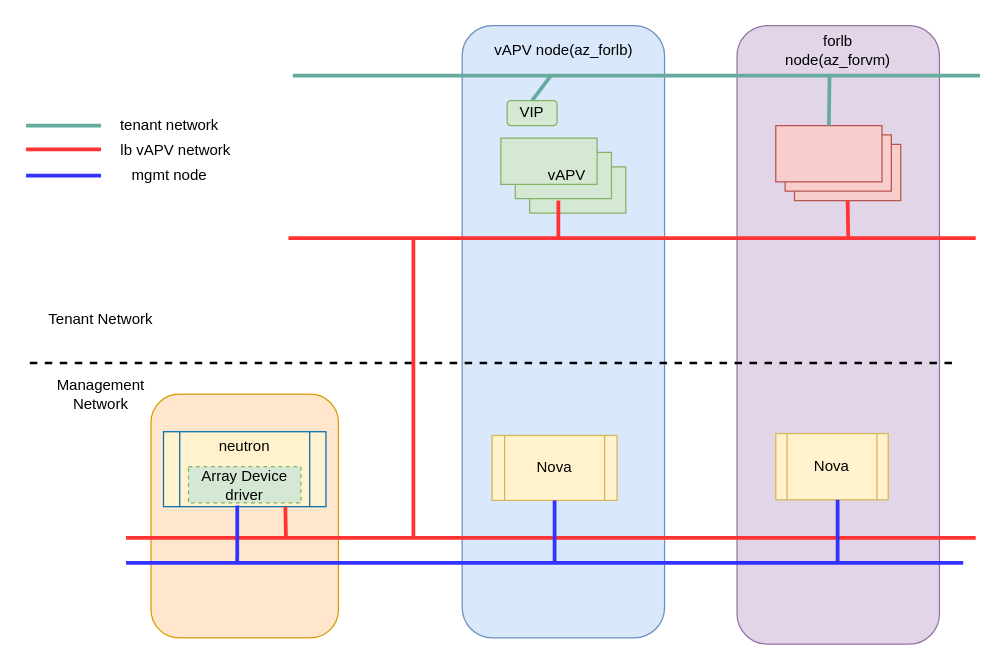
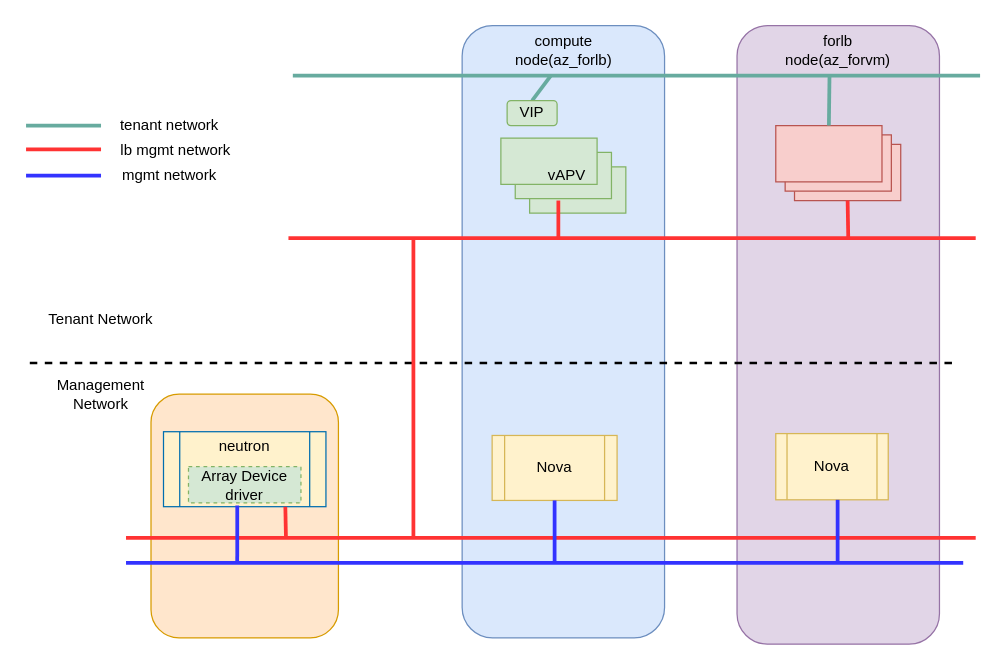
  <mxCell id="0" />
  <mxCell id="1" parent="0" />
  <mxCell id="2" value="Tenant Network" style="text;html=1;strokeColor=none;fillColor=none;align=center;verticalAlign=middle;whiteSpace=wrap;rounded=0;" parent="1" vertex="1"><mxGeometry x="30" y="240" width="100" height="30" as="geometry" /></mxCell>
  <mxCell id="3" value="Management Network" style="text;html=1;strokeColor=none;fillColor=none;align=center;verticalAlign=middle;whiteSpace=wrap;rounded=0;" parent="1" vertex="1"><mxGeometry x="30" y="300" width="100" height="30" as="geometry" /></mxCell>
  <mxCell id="4" value="" style="rounded=1;whiteSpace=wrap;html=1;fillColor=#ffe6cc;strokeColor=#d79b00;" parent="1" vertex="1"><mxGeometry x="120" y="315" width="150" height="195" as="geometry" /></mxCell>
  <mxCell id="5" value="" style="rounded=1;whiteSpace=wrap;html=1;fillColor=#e1d5e7;strokeColor=#9673a6;" parent="1" vertex="1"><mxGeometry x="589" y="20" width="162" height="495" as="geometry" /></mxCell>
  <mxCell id="6" value="" style="rounded=1;whiteSpace=wrap;html=1;fillColor=#dae8fc;strokeColor=#6c8ebf;" parent="1" vertex="1"><mxGeometry x="369" y="20" width="162" height="490" as="geometry" /></mxCell>
  <mxCell id="7" value="" style="endArrow=none;dashed=1;html=1;strokeWidth=2;" parent="1" edge="1"><mxGeometry width="50" height="50" relative="1" as="geometry"><mxPoint x="23" y="290" as="sourcePoint" /><mxPoint x="763" y="290" as="targetPoint" /></mxGeometry></mxCell>
  <mxCell id="8" value="" style="endArrow=none;html=1;fillColor=#008a00;strokeColor=#FF3333;strokeWidth=3;" edge="1" parent="1"><mxGeometry width="50" height="50" relative="1" as="geometry"><mxPoint x="100" y="430" as="sourcePoint" /><mxPoint x="780" y="430" as="targetPoint" /></mxGeometry></mxCell>
  <mxCell id="9" value="" style="endArrow=none;html=1;strokeWidth=3;fillColor=#6a00ff;strokeColor=#3333FF;" edge="1" parent="1"><mxGeometry width="50" height="50" relative="1" as="geometry"><mxPoint x="100" y="450" as="sourcePoint" /><mxPoint x="770" y="450" as="targetPoint" /></mxGeometry></mxCell>
  <mxCell id="10" value="" style="shape=process;whiteSpace=wrap;html=1;backgroundOutline=1;fillColor=#FFF2CC;strokeColor=#006EAF;fontColor=#ffffff;" vertex="1" parent="1"><mxGeometry x="130" y="345" width="130" height="60" as="geometry" /></mxCell>
  <mxCell id="11" value="neutron" style="text;html=1;strokeColor=none;fillColor=none;align=center;verticalAlign=middle;whiteSpace=wrap;rounded=0;" vertex="1" parent="1"><mxGeometry x="165" y="353" width="60" height="7" as="geometry" /></mxCell>
  <mxCell id="12" value="Array Device driver" style="rounded=0;whiteSpace=wrap;html=1;fillColor=#d5e8d4;strokeColor=#82b366;dashed=1;" vertex="1" parent="1"><mxGeometry x="150" y="373" width="90" height="29" as="geometry" /></mxCell>
  <mxCell id="13" value="" style="endArrow=none;html=1;strokeWidth=3;entryX=0.75;entryY=1;entryDx=0;entryDy=0;strokeColor=#FF3333;" edge="1" parent="1" target="10"><mxGeometry width="50" height="50" relative="1" as="geometry"><mxPoint x="228" y="430" as="sourcePoint" /><mxPoint x="70" y="460" as="targetPoint" /></mxGeometry></mxCell>
  <mxCell id="14" value="" style="endArrow=none;html=1;strokeColor=#3333FF;strokeWidth=3;entryX=0.454;entryY=0.983;entryDx=0;entryDy=0;entryPerimeter=0;" edge="1" parent="1" target="10"><mxGeometry width="50" height="50" relative="1" as="geometry"><mxPoint x="189" y="450" as="sourcePoint" /><mxPoint x="70" y="430" as="targetPoint" /></mxGeometry></mxCell>
  <mxCell id="15" value="Nova" style="shape=process;whiteSpace=wrap;html=1;backgroundOutline=1;fillColor=#fff2cc;strokeColor=#d6b656;" vertex="1" parent="1"><mxGeometry x="393" y="348" width="100" height="52" as="geometry" /></mxCell>
  <mxCell id="16" value="Nova" style="shape=process;whiteSpace=wrap;html=1;backgroundOutline=1;fillColor=#fff2cc;strokeColor=#d6b656;" vertex="1" parent="1"><mxGeometry x="620" y="346.5" width="90" height="53" as="geometry" /></mxCell>
  <mxCell id="17" value="" style="endArrow=none;html=1;strokeColor=#FF3333;strokeWidth=3;" edge="1" parent="1"><mxGeometry width="50" height="50" relative="1" as="geometry"><mxPoint x="330" y="430" as="sourcePoint" /><mxPoint x="330" y="190" as="targetPoint" /><Array as="points"><mxPoint x="330" y="345" /></Array></mxGeometry></mxCell>
  <mxCell id="18" value="" style="endArrow=none;html=1;strokeColor=#FF3333;strokeWidth=3;" edge="1" parent="1"><mxGeometry width="50" height="50" relative="1" as="geometry"><mxPoint x="230" y="190" as="sourcePoint" /><mxPoint x="780" y="190" as="targetPoint" /></mxGeometry></mxCell>
  <mxCell id="19" value="" style="endArrow=none;html=1;strokeColor=#3333FF;strokeWidth=3;entryX=0.5;entryY=1;entryDx=0;entryDy=0;" edge="1" parent="1" target="15"><mxGeometry width="50" height="50" relative="1" as="geometry"><mxPoint x="443" y="450" as="sourcePoint" /><mxPoint x="480" y="400" as="targetPoint" /></mxGeometry></mxCell>
  <mxCell id="20" value="" style="endArrow=none;html=1;strokeColor=#3333FF;strokeWidth=3;entryX=0.5;entryY=1;entryDx=0;entryDy=0;" edge="1" parent="1"><mxGeometry width="50" height="50" relative="1" as="geometry"><mxPoint x="669.5" y="449.5" as="sourcePoint" /><mxPoint x="669.5" y="399.5" as="targetPoint" /></mxGeometry></mxCell>
  <mxCell id="21" value="" style="endArrow=none;html=1;strokeColor=#67AB9F;strokeWidth=3;fillColor=#e1d5e7;" edge="1" parent="1"><mxGeometry width="50" height="50" relative="1" as="geometry"><mxPoint x="233.5" y="60" as="sourcePoint" /><mxPoint x="783.5" y="60" as="targetPoint" /></mxGeometry></mxCell>
- <mxCell id="22" value="vAPV node(az_forlb)" style="text;html=1;strokeColor=none;fillColor=none;align=center;verticalAlign=middle;whiteSpace=wrap;rounded=0;" vertex="1" parent="1"><mxGeometry x="391.5" y="30" width="117" height="20" as="geometry" /></mxCell>
+ <mxCell id="22" value="compute node(az_forlb)" style="text;html=1;strokeColor=none;fillColor=none;align=center;verticalAlign=middle;whiteSpace=wrap;rounded=0;" vertex="1" parent="1"><mxGeometry x="391.5" y="30" width="117" height="20" as="geometry" /></mxCell>
  <mxCell id="23" value="forlb node(az_forvm)" style="text;html=1;strokeColor=none;fillColor=none;align=center;verticalAlign=middle;whiteSpace=wrap;rounded=0;" vertex="1" parent="1"><mxGeometry x="620" y="25" width="100" height="30" as="geometry" /></mxCell>
  <mxCell id="24" value="" style="verticalLabelPosition=bottom;verticalAlign=top;html=1;shape=mxgraph.basic.layered_rect;dx=23;outlineConnect=0;fillColor=#d5e8d4;strokeColor=#82b366;" vertex="1" parent="1"><mxGeometry x="400" y="110" width="100" height="60" as="geometry" /></mxCell>
  <mxCell id="25" value="vAPV" style="text;html=1;strokeColor=none;fillColor=none;align=center;verticalAlign=middle;whiteSpace=wrap;rounded=0;" vertex="1" parent="1"><mxGeometry x="433" y="130" width="40" height="20" as="geometry" /></mxCell>
  <mxCell id="26" value="" style="endArrow=none;html=1;strokeColor=#67AB9F;strokeWidth=3;exitX=0.5;exitY=0;exitDx=0;exitDy=0;" edge="1" parent="1" source="37"><mxGeometry width="50" height="50" relative="1" as="geometry"><mxPoint x="440" y="80" as="sourcePoint" /><mxPoint x="440" y="60" as="targetPoint" /></mxGeometry></mxCell>
  <mxCell id="27" value="" style="endArrow=none;html=1;strokeColor=#FF3333;strokeWidth=3;" edge="1" parent="1"><mxGeometry width="50" height="50" relative="1" as="geometry"><mxPoint x="446" y="160" as="sourcePoint" /><mxPoint x="446" y="190" as="targetPoint" /></mxGeometry></mxCell>
  <mxCell id="28" value="" style="verticalLabelPosition=bottom;verticalAlign=top;html=1;shape=mxgraph.basic.layered_rect;dx=15;outlineConnect=0;fillColor=#f8cecc;strokeColor=#b85450;" vertex="1" parent="1"><mxGeometry x="620" y="100" width="100" height="60" as="geometry" /></mxCell>
  <mxCell id="29" value="" style="endArrow=none;html=1;strokeColor=#67AB9F;strokeWidth=3;exitX=0;exitY=0;exitDx=42.5;exitDy=0;exitPerimeter=0;" edge="1" parent="1" source="28"><mxGeometry width="50" height="50" relative="1" as="geometry"><mxPoint x="120" y="180" as="sourcePoint" /><mxPoint x="663" y="60" as="targetPoint" /></mxGeometry></mxCell>
  <mxCell id="30" value="" style="endArrow=none;html=1;strokeColor=#FF3333;strokeWidth=3;entryX=0;entryY=0;entryDx=57.5;entryDy=60;entryPerimeter=0;" edge="1" parent="1" target="28"><mxGeometry width="50" height="50" relative="1" as="geometry"><mxPoint x="678" y="190" as="sourcePoint" /><mxPoint x="160" y="130" as="targetPoint" /></mxGeometry></mxCell>
  <mxCell id="31" value="" style="endArrow=none;html=1;strokeColor=#67AB9F;strokeWidth=3;" edge="1" parent="1"><mxGeometry width="50" height="50" relative="1" as="geometry"><mxPoint x="20" y="100" as="sourcePoint" /><mxPoint x="80" y="100" as="targetPoint" /></mxGeometry></mxCell>
  <mxCell id="32" value="" style="endArrow=none;html=1;strokeColor=#FF3333;strokeWidth=3;" edge="1" parent="1"><mxGeometry width="50" height="50" relative="1" as="geometry"><mxPoint x="20" y="119" as="sourcePoint" /><mxPoint x="80" y="119" as="targetPoint" /></mxGeometry></mxCell>
  <mxCell id="33" value="" style="endArrow=none;html=1;strokeColor=#3333FF;strokeWidth=3;" edge="1" parent="1"><mxGeometry width="50" height="50" relative="1" as="geometry"><mxPoint x="20" y="140" as="sourcePoint" /><mxPoint x="80" y="140" as="targetPoint" /></mxGeometry></mxCell>
  <mxCell id="34" value="tenant network" style="text;html=1;strokeColor=none;fillColor=none;align=center;verticalAlign=middle;whiteSpace=wrap;rounded=0;" vertex="1" parent="1"><mxGeometry x="90" y="90" width="90" height="20" as="geometry" /></mxCell>
- <mxCell id="35" value="lb vAPV network" style="text;html=1;strokeColor=none;fillColor=none;align=center;verticalAlign=middle;whiteSpace=wrap;rounded=0;" vertex="1" parent="1"><mxGeometry x="90" y="110" width="100" height="20" as="geometry" /></mxCell>
- <mxCell id="36" value="mgmt node" style="text;html=1;strokeColor=none;fillColor=none;align=center;verticalAlign=middle;whiteSpace=wrap;rounded=0;" vertex="1" parent="1"><mxGeometry x="85" y="130" width="100" height="20" as="geometry" /></mxCell>
+ <mxCell id="35" value="lb mgmt network" style="text;html=1;strokeColor=none;fillColor=none;align=center;verticalAlign=middle;whiteSpace=wrap;rounded=0;" vertex="1" parent="1"><mxGeometry x="90" y="110" width="100" height="20" as="geometry" /></mxCell>
+ <mxCell id="36" value="mgmt network" style="text;html=1;strokeColor=none;fillColor=none;align=center;verticalAlign=middle;whiteSpace=wrap;rounded=0;" vertex="1" parent="1"><mxGeometry x="85" y="130" width="100" height="20" as="geometry" /></mxCell>
  <mxCell id="37" value="VIP" style="rounded=1;whiteSpace=wrap;html=1;fillColor=#d5e8d4;strokeColor=#82b366;" vertex="1" parent="1"><mxGeometry x="405" y="80" width="40" height="20" as="geometry" /></mxCell>
